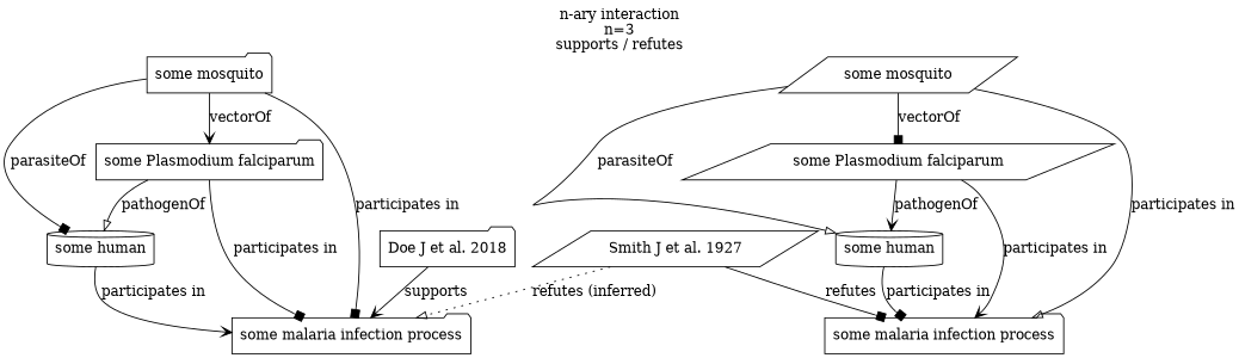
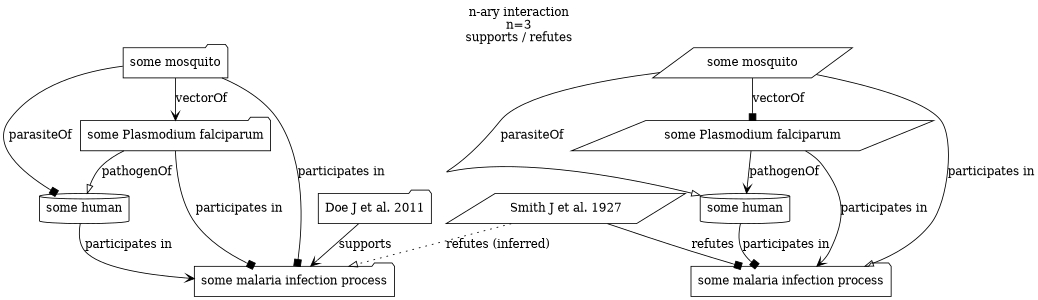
  digraph {
    label="n-ary interaction\nn=3\nsupports / refutes"
    labelloc=t
    node [shape=folder]
    edge [arrowhead=box]
    n1 [label="some mosquito"]
    n2 [label="some Plasmodium falciparum"]
    n3 [label="some human" shape=cylinder]
    n4 [label="some malaria infection process"]
-   n5 [label="Doe J et al. 2018"]
+   n5 [label="Doe J et al. 2011"]
    n6 [label="some mosquito" shape=parallelogram]
    n7 [label="some Plasmodium falciparum" shape=parallelogram]
    n8 [label="some human" shape=cylinder]
    n9 [label="some malaria infection process"]
    n10 [label="Smith J et al. 1927" shape=parallelogram]
    n1 -> n2 [label=vectorOf arrowhead=vee]
    n1 -> n3 [label=parasiteOf]
    n1 -> n4 [label="participates in"]
    n2 -> n3 [label=pathogenOf arrowhead=onormal]
    n2 -> n4 [label="participates in"]
    n3 -> n4 [label="participates in" arrowhead=vee]
    n5 -> n4 [label=supports arrowhead=vee]
    n6 -> n7 [label=vectorOf]
    n6 -> n8 [label=parasiteOf arrowhead=onormal]
    n6 -> n9 [label="participates in" arrowhead=onormal]
    n7 -> n8 [label=pathogenOf arrowhead=vee]
    n7 -> n9 [label="participates in" arrowhead=vee]
    n8 -> n9 [label="participates in"]
    n10 -> n4 [label="refutes (inferred)" style=dotted arrowhead=onormal]
    n10 -> n9 [label=refutes]
  }
